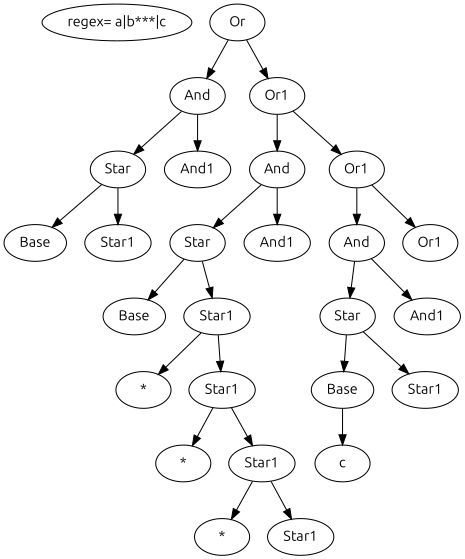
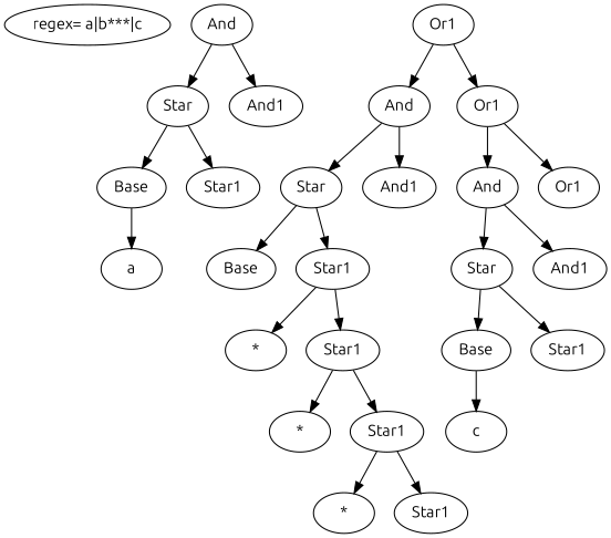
  digraph {
    fontname=Ubuntu
    node [fontname=Ubuntu]
    edge [fontname=Ubuntu]
    n1 [label="regex= a|b***|c"]
-   n2 [label=Or]
    n3 [label=And]
    n4 [label=Or1]
    n5 [label=Star]
    n6 [label=And1]
    n7 [label=And]
    n8 [label=Or1]
    n9 [label=Base]
    n10 [label=Star1]
+   n11 [label=a]
    n12 [label=Star]
    n13 [label=And1]
    n14 [label=And]
    n15 [label=Or1]
    n16 [label=Base]
    n17 [label=Star1]
    n18 [label="*"]
    n19 [label=Star1]
    n20 [label="*"]
    n21 [label=Star1]
    n22 [label="*"]
    n23 [label=Star1]
    n24 [label=Star]
    n25 [label=And1]
    n26 [label=Base]
    n27 [label=Star1]
    n28 [label=c]
-   n2 -> n3
-   n2 -> n4
    n3 -> n5
    n3 -> n6
    n4 -> n7
    n4 -> n8
    n5 -> n9
    n5 -> n10
    n7 -> n12
    n7 -> n13
    n8 -> n14
    n8 -> n15
+   n9 -> n11
    n12 -> n16
    n12 -> n17
    n14 -> n24
    n14 -> n25
    n17 -> n18
    n17 -> n19
    n19 -> n20
    n19 -> n21
    n21 -> n22
    n21 -> n23
    n24 -> n26
    n24 -> n27
    n26 -> n28
  }
